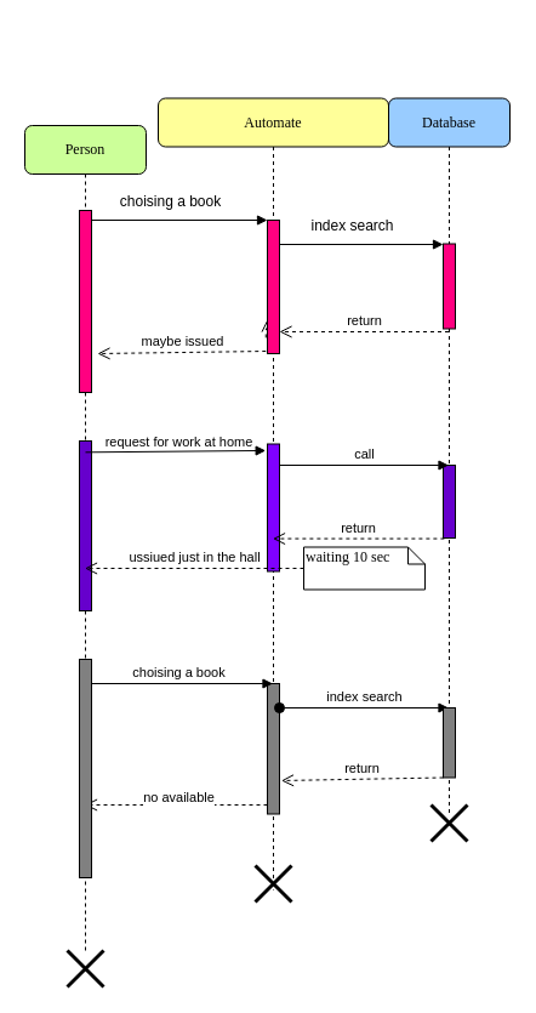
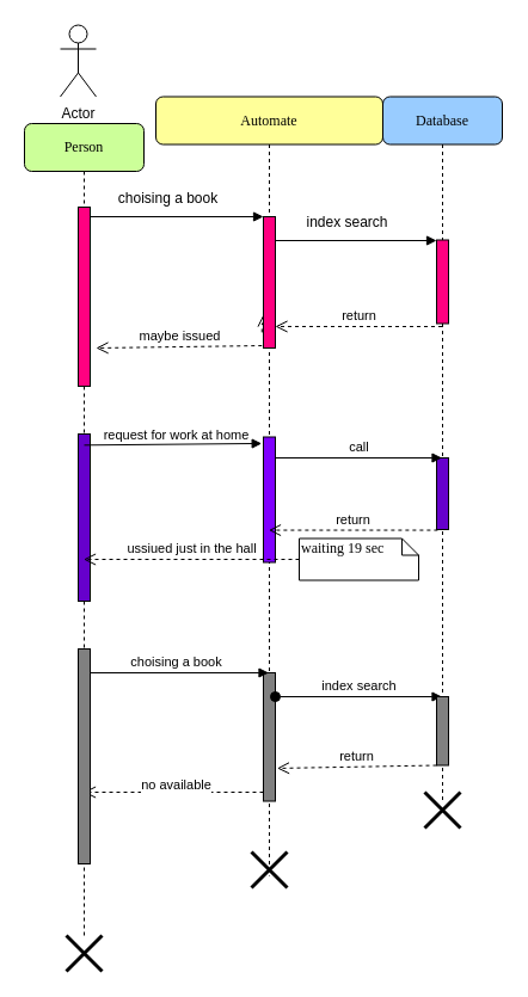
  <mxCell id="0" />
  <mxCell id="1" parent="0" />
  <mxCell id="2" value="Automate" style="shape=umlLifeline;perimeter=lifelinePerimeter;whiteSpace=wrap;html=1;container=1;collapsible=0;recursiveResize=0;outlineConnect=0;rounded=1;shadow=0;comic=0;labelBackgroundColor=none;strokeWidth=1;fontFamily=Verdana;fontSize=12;align=center;fillColor=#FFFF99;" parent="1" vertex="1"><mxGeometry x="130" y="80.5" width="190" height="652.5" as="geometry" /></mxCell>
  <mxCell id="3" value="" style="html=1;points=[];perimeter=orthogonalPerimeter;rounded=0;shadow=0;comic=0;labelBackgroundColor=none;strokeWidth=1;fontFamily=Verdana;fontSize=12;align=center;fillColor=#7F00FF;" parent="2" vertex="1"><mxGeometry x="90" y="285" width="10" height="105" as="geometry" /></mxCell>
- <mxCell id="4" value="waiting 10 sec" style="shape=note;whiteSpace=wrap;html=1;size=14;verticalAlign=top;align=left;spacingTop=-6;rounded=0;shadow=0;comic=0;labelBackgroundColor=none;strokeWidth=1;fontFamily=Verdana;fontSize=12" parent="2" vertex="1"><mxGeometry x="120" y="370" width="100" height="35" as="geometry" /></mxCell>
+ <mxCell id="4" value="waiting 19 sec" style="shape=note;whiteSpace=wrap;html=1;size=14;verticalAlign=top;align=left;spacingTop=-6;rounded=0;shadow=0;comic=0;labelBackgroundColor=none;strokeWidth=1;fontFamily=Verdana;fontSize=12" parent="2" vertex="1"><mxGeometry x="120" y="370" width="100" height="35" as="geometry" /></mxCell>
  <mxCell id="5" value="" style="html=1;points=[];perimeter=orthogonalPerimeter;rounded=0;shadow=0;comic=0;labelBackgroundColor=none;strokeWidth=1;fontFamily=Verdana;fontSize=12;align=center;fillColor=#808080;" parent="2" vertex="1"><mxGeometry x="90" y="482.5" width="10" height="107.5" as="geometry" /></mxCell>
  <mxCell id="6" value="choising a book" style="html=1;verticalAlign=bottom;endArrow=block;curved=0;rounded=0;" edge="1" parent="2" target="2"><mxGeometry width="80" relative="1" as="geometry"><mxPoint x="-60" y="482.5" as="sourcePoint" /><mxPoint x="20" y="482.5" as="targetPoint" /></mxGeometry></mxCell>
  <mxCell id="7" value="index search" style="html=1;verticalAlign=bottom;startArrow=oval;startFill=1;endArrow=block;startSize=8;curved=0;rounded=0;" edge="1" parent="2" target="11"><mxGeometry width="60" relative="1" as="geometry"><mxPoint x="100" y="502.5" as="sourcePoint" /><mxPoint x="160" y="502.5" as="targetPoint" /></mxGeometry></mxCell>
  <mxCell id="8" value="" style="html=1;verticalAlign=bottom;endArrow=open;dashed=1;endSize=8;curved=0;rounded=0;" edge="1" parent="2" target="16"><mxGeometry relative="1" as="geometry"><mxPoint x="90" y="582.5" as="sourcePoint" /><mxPoint x="10" y="582.5" as="targetPoint" /></mxGeometry></mxCell>
  <mxCell id="9" value="no available" style="edgeLabel;html=1;align=center;verticalAlign=middle;resizable=0;points=[];" vertex="1" connectable="0" parent="8"><mxGeometry x="-0.014" y="-7" relative="1" as="geometry"><mxPoint as="offset" /></mxGeometry></mxCell>
  <mxCell id="10" value="" style="shape=umlDestroy;whiteSpace=wrap;html=1;strokeWidth=3;targetShapes=umlLifeline;" vertex="1" parent="2"><mxGeometry x="80" y="632.5" width="30" height="30" as="geometry" /></mxCell>
  <mxCell id="11" value="Database" style="shape=umlLifeline;perimeter=lifelinePerimeter;whiteSpace=wrap;html=1;container=1;collapsible=0;recursiveResize=0;outlineConnect=0;rounded=1;shadow=0;comic=0;labelBackgroundColor=none;strokeWidth=1;fontFamily=Verdana;fontSize=12;align=center;fillColor=#99CCFF;" parent="1" vertex="1"><mxGeometry x="320" y="80.5" width="100" height="590" as="geometry" /></mxCell>
  <mxCell id="12" value="" style="html=1;points=[];perimeter=orthogonalPerimeter;rounded=0;shadow=0;comic=0;labelBackgroundColor=none;strokeWidth=1;fontFamily=Verdana;fontSize=12;align=center;fillColor=#FF0080;" parent="11" vertex="1"><mxGeometry x="45" y="120" width="10" height="70" as="geometry" /></mxCell>
  <mxCell id="13" value="" style="html=1;points=[];perimeter=orthogonalPerimeter;rounded=0;shadow=0;comic=0;labelBackgroundColor=none;strokeColor=#000000;strokeWidth=1;fillColor=#6600CC;fontFamily=Verdana;fontSize=12;fontColor=#000000;align=center;" parent="11" vertex="1"><mxGeometry x="45" y="302.5" width="10" height="60" as="geometry" /></mxCell>
  <mxCell id="14" value="" style="html=1;points=[];perimeter=orthogonalPerimeter;rounded=0;shadow=0;comic=0;labelBackgroundColor=none;strokeWidth=1;fontFamily=Verdana;fontSize=12;align=center;fillColor=#808080;" parent="11" vertex="1"><mxGeometry x="45" y="502.5" width="10" height="57.5" as="geometry" /></mxCell>
  <mxCell id="15" value="return" style="html=1;verticalAlign=bottom;endArrow=open;dashed=1;endSize=8;curved=0;rounded=0;entryX=1.148;entryY=0.744;entryDx=0;entryDy=0;entryPerimeter=0;" edge="1" parent="11" target="5"><mxGeometry relative="1" as="geometry"><mxPoint x="45" y="560" as="sourcePoint" /><mxPoint x="-30" y="560.08" as="targetPoint" /></mxGeometry></mxCell>
  <mxCell id="16" value="Person" style="shape=umlLifeline;perimeter=lifelinePerimeter;whiteSpace=wrap;html=1;container=1;collapsible=0;recursiveResize=0;outlineConnect=0;rounded=1;shadow=0;comic=0;labelBackgroundColor=none;strokeWidth=1;fontFamily=Verdana;fontSize=12;align=center;fillColor=#CCFF99;" parent="1" vertex="1"><mxGeometry x="20" y="103" width="100" height="620" as="geometry" /></mxCell>
  <mxCell id="17" value="" style="html=1;points=[];perimeter=orthogonalPerimeter;rounded=0;shadow=0;comic=0;labelBackgroundColor=none;strokeWidth=1;fontFamily=Verdana;fontSize=12;align=center;fillColor=#FF0080;" parent="16" vertex="1"><mxGeometry x="45" y="70" width="10" height="150" as="geometry" /></mxCell>
  <mxCell id="18" value="" style="html=1;points=[];perimeter=orthogonalPerimeter;rounded=0;shadow=0;comic=0;labelBackgroundColor=none;strokeWidth=1;fontFamily=Verdana;fontSize=12;align=center;fillColor=#6600CC;" parent="16" vertex="1"><mxGeometry x="45" y="260" width="10" height="140" as="geometry" /></mxCell>
  <mxCell id="19" value="" style="html=1;points=[];perimeter=orthogonalPerimeter;rounded=0;shadow=0;comic=0;labelBackgroundColor=none;strokeWidth=1;fontFamily=Verdana;fontSize=12;align=center;fillColor=#808080;" parent="16" vertex="1"><mxGeometry x="45" y="440" width="10" height="180" as="geometry" /></mxCell>
  <mxCell id="20" value="" style="html=1;verticalAlign=bottom;endArrow=open;dashed=1;endSize=8;labelBackgroundColor=none;fontFamily=Verdana;fontSize=12;edgeStyle=elbowEdgeStyle;elbow=vertical;exitX=-0.125;exitY=0.881;exitDx=0;exitDy=0;exitPerimeter=0;" parent="1" source="31" edge="1"><mxGeometry relative="1" as="geometry"><mxPoint x="220" y="263" as="targetPoint" /><Array as="points" /></mxGeometry></mxCell>
  <mxCell id="21" value="" style="html=1;verticalAlign=bottom;endArrow=block;entryX=0;entryY=0;labelBackgroundColor=none;fontFamily=Verdana;fontSize=12;edgeStyle=elbowEdgeStyle;elbow=vertical;" parent="1" source="17" target="31" edge="1"><mxGeometry relative="1" as="geometry"><mxPoint x="140" y="193" as="sourcePoint" /></mxGeometry></mxCell>
  <mxCell id="22" value="" style="html=1;verticalAlign=bottom;endArrow=block;entryX=0;entryY=0;labelBackgroundColor=none;fontFamily=Verdana;fontSize=12;edgeStyle=elbowEdgeStyle;elbow=vertical;" parent="1" source="31" target="12" edge="1"><mxGeometry relative="1" as="geometry"><mxPoint x="290" y="203" as="sourcePoint" /></mxGeometry></mxCell>
+ <mxCell id="23" value="Actor" style="shape=umlActor;verticalLabelPosition=bottom;verticalAlign=top;html=1;outlineConnect=0;" vertex="1" parent="1"><mxGeometry x="50" y="20.5" width="30" height="60" as="geometry" /></mxCell>
  <mxCell id="24" value="choising a book" style="text;html=1;align=center;verticalAlign=middle;resizable=0;points=[];autosize=1;strokeColor=none;fillColor=none;" vertex="1" parent="1"><mxGeometry x="85" y="151" width="110" height="30" as="geometry" /></mxCell>
  <mxCell id="25" value="index search" style="text;html=1;align=center;verticalAlign=middle;resizable=0;points=[];autosize=1;strokeColor=none;fillColor=none;" vertex="1" parent="1"><mxGeometry x="245" y="171" width="90" height="30" as="geometry" /></mxCell>
  <mxCell id="26" value="maybe issued" style="html=1;verticalAlign=bottom;endArrow=open;dashed=1;endSize=8;curved=0;rounded=0;exitX=-0.125;exitY=0.982;exitDx=0;exitDy=0;exitPerimeter=0;" edge="1" parent="1" source="31"><mxGeometry x="-0.009" relative="1" as="geometry"><mxPoint x="790" y="283" as="sourcePoint" /><mxPoint x="80" y="291" as="targetPoint" /><mxPoint as="offset" /></mxGeometry></mxCell>
  <mxCell id="27" value="" style="html=1;verticalAlign=bottom;endArrow=block;curved=0;rounded=0;entryX=-0.132;entryY=0.052;entryDx=0;entryDy=0;entryPerimeter=0;" edge="1" parent="1" target="3"><mxGeometry width="80" relative="1" as="geometry"><mxPoint x="70" y="372.33" as="sourcePoint" /><mxPoint x="200" y="372" as="targetPoint" /></mxGeometry></mxCell>
  <mxCell id="28" value="request for work at home" style="edgeLabel;html=1;align=center;verticalAlign=middle;resizable=0;points=[];" vertex="1" connectable="0" parent="27"><mxGeometry x="0.031" y="8" relative="1" as="geometry"><mxPoint as="offset" /></mxGeometry></mxCell>
  <mxCell id="29" value="call" style="html=1;verticalAlign=bottom;endArrow=block;curved=0;rounded=0;" edge="1" parent="1" target="11"><mxGeometry width="80" relative="1" as="geometry"><mxPoint x="230" y="383" as="sourcePoint" /><mxPoint x="790" y="283" as="targetPoint" /><Array as="points" /></mxGeometry></mxCell>
  <mxCell id="30" value="ussiued just in the hall" style="html=1;verticalAlign=bottom;endArrow=open;dashed=1;endSize=8;curved=0;rounded=0;exitX=0;exitY=0.5;exitDx=0;exitDy=0;exitPerimeter=0;" edge="1" parent="1" source="4" target="16"><mxGeometry relative="1" as="geometry"><mxPoint x="790" y="283" as="sourcePoint" /><mxPoint x="710" y="283" as="targetPoint" /></mxGeometry></mxCell>
  <mxCell id="31" value="" style="html=1;points=[];perimeter=orthogonalPerimeter;rounded=0;shadow=0;comic=0;labelBackgroundColor=none;strokeWidth=1;fontFamily=Verdana;fontSize=12;align=center;fillColor=#FF0080;" parent="1" vertex="1"><mxGeometry x="220" y="181" width="10" height="110" as="geometry" /></mxCell>
  <mxCell id="32" value="return" style="html=1;verticalAlign=bottom;endArrow=open;dashed=1;endSize=8;curved=0;rounded=0;exitX=0.088;exitY=1.009;exitDx=0;exitDy=0;exitPerimeter=0;" edge="1" parent="1" source="13" target="2"><mxGeometry relative="1" as="geometry"><mxPoint x="410" y="443" as="sourcePoint" /><mxPoint x="270" y="443" as="targetPoint" /></mxGeometry></mxCell>
  <mxCell id="33" value="return" style="html=1;verticalAlign=bottom;endArrow=open;dashed=1;endSize=8;curved=0;rounded=0;entryX=1;entryY=0.836;entryDx=0;entryDy=0;entryPerimeter=0;" edge="1" parent="1" source="11" target="31"><mxGeometry relative="1" as="geometry"><mxPoint x="790" y="413" as="sourcePoint" /><mxPoint x="710" y="413" as="targetPoint" /><Array as="points"><mxPoint x="300" y="273" /></Array></mxGeometry></mxCell>
  <mxCell id="34" value="" style="endArrow=none;dashed=1;html=1;rounded=0;" edge="1" parent="1" target="19"><mxGeometry width="50" height="50" relative="1" as="geometry"><mxPoint x="70" y="783" as="sourcePoint" /><mxPoint x="60" y="744.067" as="targetPoint" /></mxGeometry></mxCell>
  <mxCell id="35" value="" style="shape=umlDestroy;whiteSpace=wrap;html=1;strokeWidth=3;targetShapes=umlLifeline;" vertex="1" parent="1"><mxGeometry x="55" y="783" width="30" height="30" as="geometry" /></mxCell>
  <mxCell id="36" value="" style="shape=umlDestroy;whiteSpace=wrap;html=1;strokeWidth=3;targetShapes=umlLifeline;" vertex="1" parent="1"><mxGeometry x="355" y="663" width="30" height="30" as="geometry" /></mxCell>
